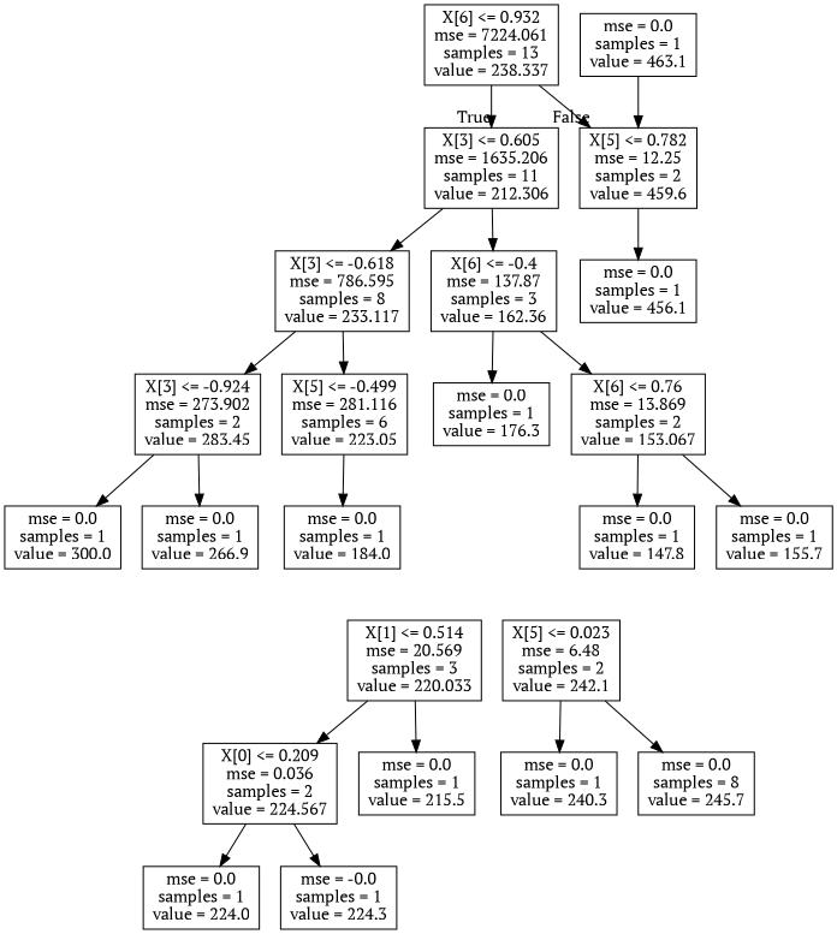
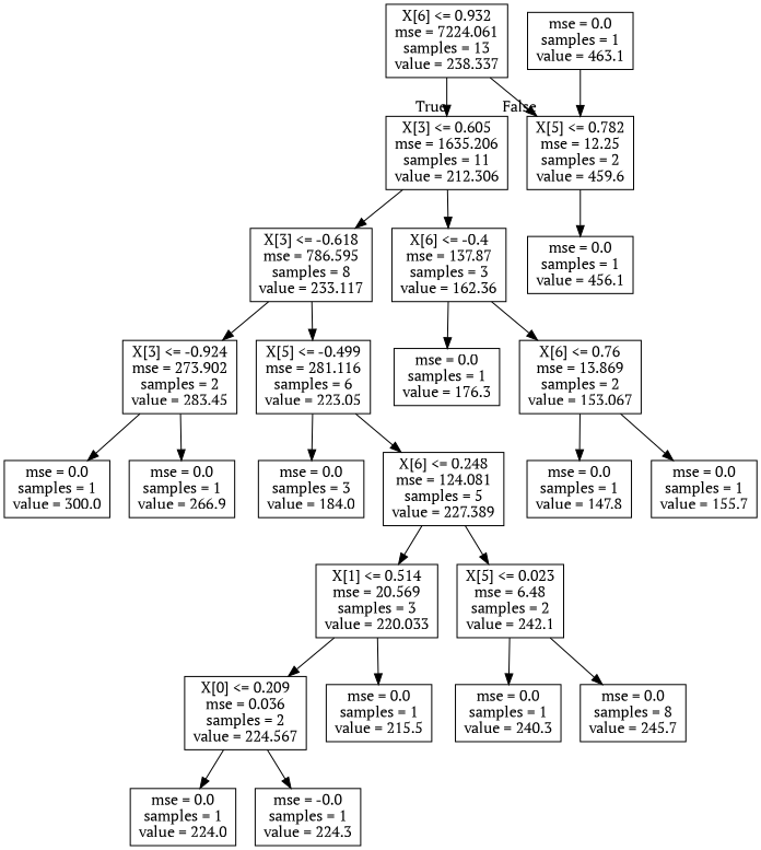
  digraph {
    fontname="PT Serif"
    node [fontname="PT Serif" shape=box]
    edge [fontname="PT Serif"]
    n1 [label="X[6] <= 0.932\nmse = 7224.061\nsamples = 13\nvalue = 238.337"]
    n2 [label="X[3] <= 0.605\nmse = 1635.206\nsamples = 11\nvalue = 212.306"]
    n3 [label="X[5] <= 0.782\nmse = 12.25\nsamples = 2\nvalue = 459.6"]
    n4 [label="X[3] <= -0.618\nmse = 786.595\nsamples = 8\nvalue = 233.117"]
    n5 [label="X[6] <= -0.4\nmse = 137.87\nsamples = 3\nvalue = 162.36"]
    n6 [label="mse = 0.0\nsamples = 1\nvalue = 456.1"]
    n7 [label="X[3] <= -0.924\nmse = 273.902\nsamples = 2\nvalue = 283.45"]
    n8 [label="X[5] <= -0.499\nmse = 281.116\nsamples = 6\nvalue = 223.05"]
    n9 [label="mse = 0.0\nsamples = 1\nvalue = 176.3"]
    n10 [label="X[6] <= 0.76\nmse = 13.869\nsamples = 2\nvalue = 153.067"]
    n11 [label="mse = 0.0\nsamples = 1\nvalue = 300.0"]
    n12 [label="mse = 0.0\nsamples = 1\nvalue = 266.9"]
-   n13 [label="mse = 0.0\nsamples = 1\nvalue = 184.0"]
+   n13 [label="mse = 0.0\nsamples = 3\nvalue = 184.0"]
+   n14 [label="X[6] <= 0.248\nmse = 124.081\nsamples = 5\nvalue = 227.389"]
    n15 [label="X[1] <= 0.514\nmse = 20.569\nsamples = 3\nvalue = 220.033"]
    n16 [label="X[5] <= 0.023\nmse = 6.48\nsamples = 2\nvalue = 242.1"]
    n17 [label="X[0] <= 0.209\nmse = 0.036\nsamples = 2\nvalue = 224.567"]
    n18 [label="mse = 0.0\nsamples = 1\nvalue = 215.5"]
    n19 [label="mse = 0.0\nsamples = 1\nvalue = 240.3"]
    n20 [label="mse = 0.0\nsamples = 8\nvalue = 245.7"]
    n21 [label="mse = 0.0\nsamples = 1\nvalue = 224.0"]
    n22 [label="mse = -0.0\nsamples = 1\nvalue = 224.3"]
    n23 [label="mse = 0.0\nsamples = 1\nvalue = 147.8"]
    n24 [label="mse = 0.0\nsamples = 1\nvalue = 155.7"]
    n25 [label="mse = 0.0\nsamples = 1\nvalue = 463.1"]
    n1 -> n2 [headlabel=True labelangle=45 labeldistance=2.5]
    n1 -> n3 [headlabel=False labelangle=-45 labeldistance=2.5]
    n2 -> n4
    n2 -> n5
    n3 -> n6
    n4 -> n7
    n4 -> n8
    n5 -> n9
    n5 -> n10
    n7 -> n11
    n7 -> n12
    n8 -> n13
+   n8 -> n14
    n10 -> n23
    n10 -> n24
+   n14 -> n15
+   n14 -> n16
    n15 -> n17
    n15 -> n18
    n16 -> n19
    n16 -> n20
    n17 -> n21
    n17 -> n22
    n25 -> n3
  }
